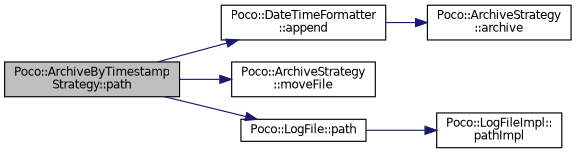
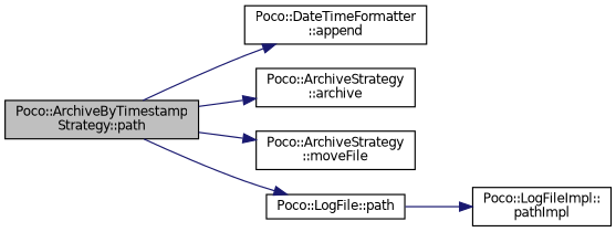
  digraph {
    rankdir=LR
    node [color=black fillcolor=white fontname=Helvetica fontsize=10 shape=record style=filled]
    edge [color=midnightblue fontname=Helvetica fontsize=10 labelfontname=Helvetica labelfontsize=10 style=solid]
    n1 [fillcolor=grey75 fontcolor=black height=0.2 label="Poco::ArchiveByTimestamp\lStrategy::path" width=0.4]
    n2 [height=0.2 label="Poco::DateTimeFormatter\l::append" width=0.4]
    n3 [height=0.2 label="Poco::ArchiveStrategy\l::archive" width=0.4]
    n4 [height=0.2 label="Poco::ArchiveStrategy\l::moveFile" width=0.4]
    n5 [height=0.2 label="Poco::LogFile::path" width=0.4]
    n6 [height=0.2 label="Poco::LogFileImpl::\lpathImpl" width=0.4]
    n1 -> n2
-   n2 -> n3
+   n1 -> n3
    n1 -> n4
    n1 -> n5
    n5 -> n6
  }
